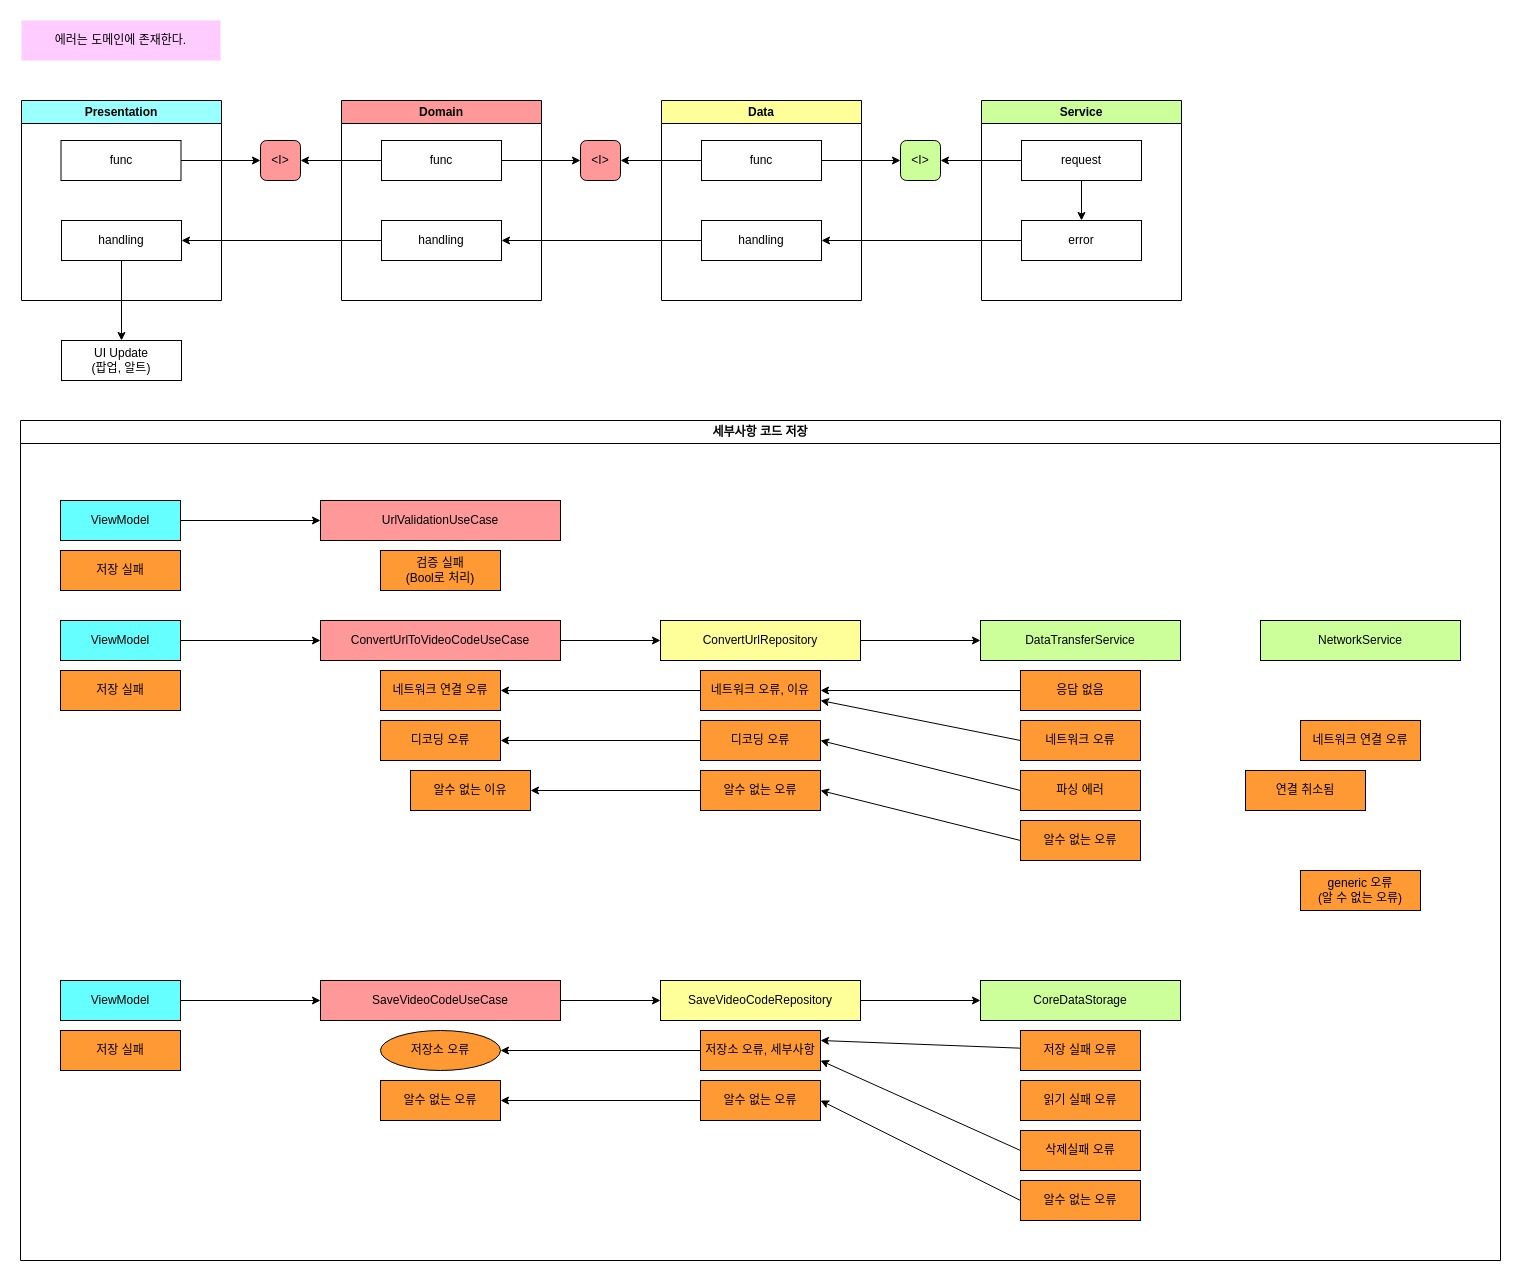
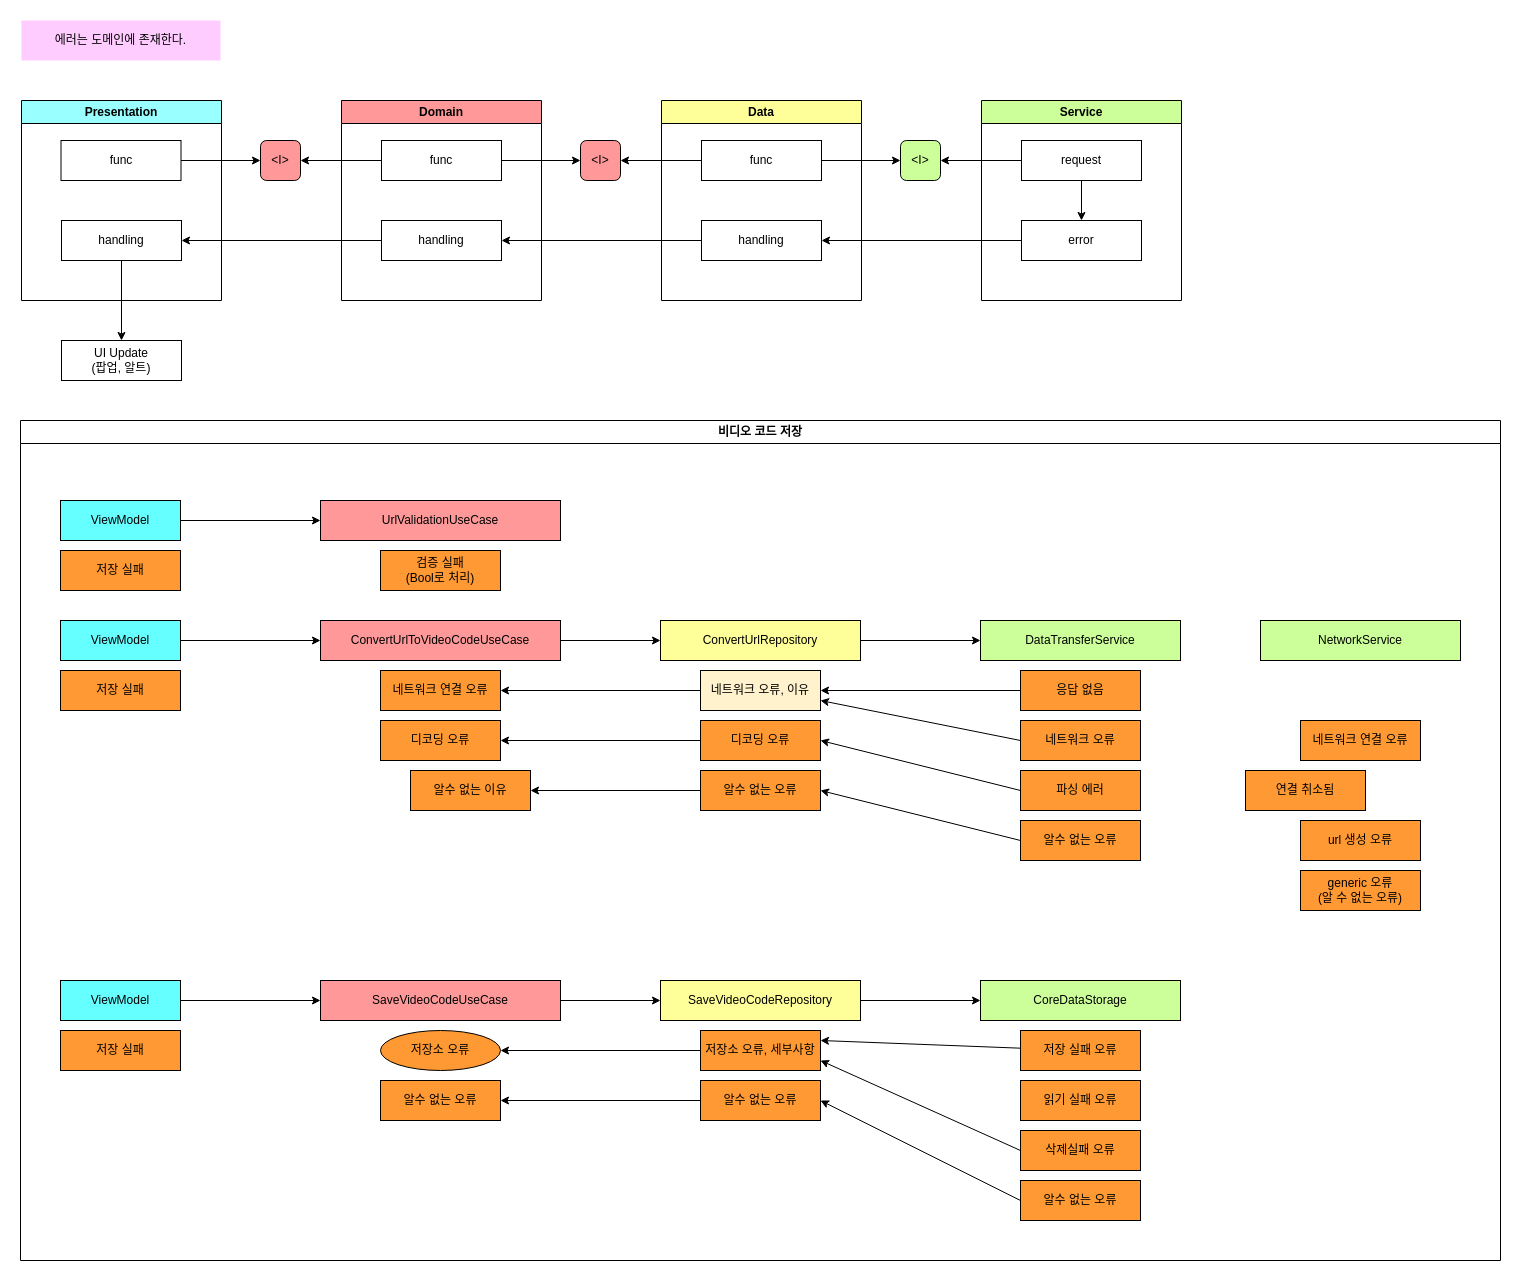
  <mxCell id="0" />
  <mxCell id="1" parent="0" />
  <mxCell id="2" value="Presentation" style="swimlane;whiteSpace=wrap;html=1;fillColor=#99FFFF;" parent="1" vertex="1"><mxGeometry x="21" y="100" width="200" height="200" as="geometry" /></mxCell>
  <mxCell id="3" value="func" style="rounded=0;whiteSpace=wrap;html=1;" parent="2" vertex="1"><mxGeometry x="39.5" y="40" width="120" height="40" as="geometry" /></mxCell>
  <mxCell id="4" value="handling" style="rounded=0;whiteSpace=wrap;html=1;" parent="2" vertex="1"><mxGeometry x="40" y="120" width="120" height="40" as="geometry" /></mxCell>
  <mxCell id="5" value="Domain" style="swimlane;whiteSpace=wrap;html=1;fillColor=#FF9999;" parent="1" vertex="1"><mxGeometry x="341" y="100" width="200" height="200" as="geometry" /></mxCell>
  <mxCell id="6" value="func" style="rounded=0;whiteSpace=wrap;html=1;" parent="5" vertex="1"><mxGeometry x="40" y="40" width="120" height="40" as="geometry" /></mxCell>
  <mxCell id="7" value="handling" style="rounded=0;whiteSpace=wrap;html=1;" parent="5" vertex="1"><mxGeometry x="40" y="120" width="120" height="40" as="geometry" /></mxCell>
  <mxCell id="8" value="Data" style="swimlane;whiteSpace=wrap;html=1;fillColor=#FFFF99;" parent="1" vertex="1"><mxGeometry x="661" y="100" width="200" height="200" as="geometry" /></mxCell>
  <mxCell id="9" value="func" style="rounded=0;whiteSpace=wrap;html=1;" parent="8" vertex="1"><mxGeometry x="40" y="40" width="120" height="40" as="geometry" /></mxCell>
  <mxCell id="10" value="handling" style="rounded=0;whiteSpace=wrap;html=1;" parent="8" vertex="1"><mxGeometry x="40" y="120" width="120" height="40" as="geometry" /></mxCell>
  <mxCell id="11" value="Service" style="swimlane;whiteSpace=wrap;html=1;fillColor=#CCFF99;" parent="1" vertex="1"><mxGeometry x="981" y="100" width="200" height="200" as="geometry" /></mxCell>
  <mxCell id="12" style="edgeStyle=orthogonalEdgeStyle;rounded=0;orthogonalLoop=1;jettySize=auto;html=1;entryX=0.5;entryY=0;entryDx=0;entryDy=0;" parent="11" source="13" target="14" edge="1"><mxGeometry relative="1" as="geometry" /></mxCell>
  <mxCell id="13" value="request" style="rounded=0;whiteSpace=wrap;html=1;" parent="11" vertex="1"><mxGeometry x="40" y="40" width="120" height="40" as="geometry" /></mxCell>
  <mxCell id="14" value="error" style="rounded=0;whiteSpace=wrap;html=1;" parent="11" vertex="1"><mxGeometry x="40" y="120" width="120" height="40" as="geometry" /></mxCell>
  <mxCell id="15" value="에러는 도메인에 존재한다." style="text;html=1;strokeColor=none;fillColor=#FFCCFF;align=center;verticalAlign=middle;whiteSpace=wrap;rounded=0;" parent="1" vertex="1"><mxGeometry x="21" y="20" width="199" height="40" as="geometry" /></mxCell>
  <mxCell id="16" style="edgeStyle=orthogonalEdgeStyle;rounded=0;orthogonalLoop=1;jettySize=auto;html=1;entryX=1;entryY=0.5;entryDx=0;entryDy=0;" parent="1" source="14" target="10" edge="1"><mxGeometry relative="1" as="geometry" /></mxCell>
  <mxCell id="17" style="edgeStyle=orthogonalEdgeStyle;rounded=0;orthogonalLoop=1;jettySize=auto;html=1;" parent="1" source="10" target="7" edge="1"><mxGeometry relative="1" as="geometry" /></mxCell>
  <mxCell id="18" style="edgeStyle=orthogonalEdgeStyle;rounded=0;orthogonalLoop=1;jettySize=auto;html=1;entryX=1;entryY=0.5;entryDx=0;entryDy=0;" parent="1" source="7" target="4" edge="1"><mxGeometry relative="1" as="geometry" /></mxCell>
  <mxCell id="19" value="UI Update&lt;br&gt;(팝업, 알트)" style="rounded=0;whiteSpace=wrap;html=1;" parent="1" vertex="1"><mxGeometry x="61" y="340" width="120" height="40" as="geometry" /></mxCell>
  <mxCell id="20" style="edgeStyle=orthogonalEdgeStyle;rounded=0;orthogonalLoop=1;jettySize=auto;html=1;entryX=0.5;entryY=0;entryDx=0;entryDy=0;" parent="1" source="4" target="19" edge="1"><mxGeometry relative="1" as="geometry" /></mxCell>
  <mxCell id="21" value="&amp;lt;I&amp;gt;" style="rounded=1;whiteSpace=wrap;html=1;fillColor=#FF9999;" parent="1" vertex="1"><mxGeometry x="260" y="140" width="40" height="40" as="geometry" /></mxCell>
  <mxCell id="22" style="edgeStyle=orthogonalEdgeStyle;rounded=0;orthogonalLoop=1;jettySize=auto;html=1;entryX=0;entryY=0.5;entryDx=0;entryDy=0;" parent="1" source="3" target="21" edge="1"><mxGeometry relative="1" as="geometry" /></mxCell>
  <mxCell id="23" style="edgeStyle=orthogonalEdgeStyle;rounded=0;orthogonalLoop=1;jettySize=auto;html=1;entryX=1;entryY=0.5;entryDx=0;entryDy=0;" parent="1" source="6" target="21" edge="1"><mxGeometry relative="1" as="geometry" /></mxCell>
  <mxCell id="24" value="&amp;lt;I&amp;gt;" style="rounded=1;whiteSpace=wrap;html=1;fillColor=#FF9999;" parent="1" vertex="1"><mxGeometry x="580" y="140" width="40" height="40" as="geometry" /></mxCell>
  <mxCell id="25" style="edgeStyle=orthogonalEdgeStyle;rounded=0;orthogonalLoop=1;jettySize=auto;html=1;entryX=0;entryY=0.5;entryDx=0;entryDy=0;" parent="1" source="6" target="24" edge="1"><mxGeometry relative="1" as="geometry" /></mxCell>
  <mxCell id="26" style="edgeStyle=orthogonalEdgeStyle;rounded=0;orthogonalLoop=1;jettySize=auto;html=1;entryX=1;entryY=0.5;entryDx=0;entryDy=0;" parent="1" source="9" target="24" edge="1"><mxGeometry relative="1" as="geometry" /></mxCell>
  <mxCell id="27" value="&amp;lt;I&amp;gt;" style="rounded=1;whiteSpace=wrap;html=1;fillColor=#CCFF99;" parent="1" vertex="1"><mxGeometry x="900" y="140" width="40" height="40" as="geometry" /></mxCell>
  <mxCell id="28" style="edgeStyle=orthogonalEdgeStyle;rounded=0;orthogonalLoop=1;jettySize=auto;html=1;entryX=0;entryY=0.5;entryDx=0;entryDy=0;" parent="1" source="9" target="27" edge="1"><mxGeometry relative="1" as="geometry" /></mxCell>
  <mxCell id="29" style="edgeStyle=orthogonalEdgeStyle;rounded=0;orthogonalLoop=1;jettySize=auto;html=1;entryX=1;entryY=0.5;entryDx=0;entryDy=0;" parent="1" source="13" target="27" edge="1"><mxGeometry relative="1" as="geometry" /></mxCell>
- <mxCell id="30" value="세부사항 코드 저장" style="swimlane;whiteSpace=wrap;html=1;" parent="1" vertex="1"><mxGeometry x="20" y="420" width="1480" height="840" as="geometry" /></mxCell>
+ <mxCell id="30" value="비디오 코드 저장" style="swimlane;whiteSpace=wrap;html=1;" parent="1" vertex="1"><mxGeometry x="20" y="420" width="1480" height="840" as="geometry" /></mxCell>
  <mxCell id="31" value="UrlValidationUseCase" style="rounded=0;whiteSpace=wrap;html=1;fillColor=#FF9999;" parent="30" vertex="1"><mxGeometry x="300" y="80" width="240" height="40" as="geometry" /></mxCell>
  <mxCell id="32" value="SaveVideoCodeUseCase" style="rounded=0;whiteSpace=wrap;html=1;fillColor=#FF9999;" parent="30" vertex="1"><mxGeometry x="300" y="560" width="240" height="40" as="geometry" /></mxCell>
  <mxCell id="33" value="ConvertUrlToVideoCodeUseCase" style="rounded=0;whiteSpace=wrap;html=1;fillColor=#FF9999;" parent="30" vertex="1"><mxGeometry x="300" y="200" width="240" height="40" as="geometry" /></mxCell>
  <mxCell id="34" value="SaveVideoCodeRepository" style="rounded=0;whiteSpace=wrap;html=1;fillColor=#FFFF99;" parent="30" vertex="1"><mxGeometry x="640" y="560" width="200" height="40" as="geometry" /></mxCell>
  <mxCell id="35" style="edgeStyle=orthogonalEdgeStyle;rounded=0;orthogonalLoop=1;jettySize=auto;html=1;entryX=0;entryY=0.5;entryDx=0;entryDy=0;" parent="30" source="32" target="34" edge="1"><mxGeometry relative="1" as="geometry" /></mxCell>
  <mxCell id="36" value="ConvertUrlRepository" style="rounded=0;whiteSpace=wrap;html=1;fillColor=#FFFF99;" parent="30" vertex="1"><mxGeometry x="640" y="200" width="200" height="40" as="geometry" /></mxCell>
  <mxCell id="37" style="edgeStyle=orthogonalEdgeStyle;rounded=0;orthogonalLoop=1;jettySize=auto;html=1;entryX=0;entryY=0.5;entryDx=0;entryDy=0;" parent="30" source="33" target="36" edge="1"><mxGeometry relative="1" as="geometry" /></mxCell>
  <mxCell id="38" value="CoreDataStorage" style="rounded=0;whiteSpace=wrap;html=1;fillColor=#CCFF99;" parent="30" vertex="1"><mxGeometry x="960" y="560" width="200" height="40" as="geometry" /></mxCell>
  <mxCell id="39" value="" style="edgeStyle=orthogonalEdgeStyle;rounded=0;orthogonalLoop=1;jettySize=auto;html=1;" parent="30" source="34" target="38" edge="1"><mxGeometry relative="1" as="geometry" /></mxCell>
  <mxCell id="40" value="DataTransferService" style="rounded=0;whiteSpace=wrap;html=1;fillColor=#CCFF99;" parent="30" vertex="1"><mxGeometry x="960" y="200" width="200" height="40" as="geometry" /></mxCell>
  <mxCell id="41" style="edgeStyle=orthogonalEdgeStyle;rounded=0;orthogonalLoop=1;jettySize=auto;html=1;entryX=0;entryY=0.5;entryDx=0;entryDy=0;" parent="30" source="36" target="40" edge="1"><mxGeometry relative="1" as="geometry" /></mxCell>
  <mxCell id="42" style="edgeStyle=orthogonalEdgeStyle;rounded=0;orthogonalLoop=1;jettySize=auto;html=1;entryX=0;entryY=0.5;entryDx=0;entryDy=0;" parent="30" source="43" target="31" edge="1"><mxGeometry relative="1" as="geometry" /></mxCell>
  <mxCell id="43" value="ViewModel" style="rounded=0;whiteSpace=wrap;html=1;fillColor=#66FFFF;" parent="30" vertex="1"><mxGeometry x="40" y="80" width="120" height="40" as="geometry" /></mxCell>
  <mxCell id="44" value="검증 실패&lt;br&gt;(Bool로 처리)" style="rounded=0;whiteSpace=wrap;html=1;fillColor=#FF9933;" parent="30" vertex="1"><mxGeometry x="360" y="130" width="120" height="40" as="geometry" /></mxCell>
  <mxCell id="45" style="rounded=0;orthogonalLoop=1;jettySize=auto;html=1;entryX=1;entryY=0.5;entryDx=0;entryDy=0;exitX=0;exitY=0.5;exitDx=0;exitDy=0;" parent="30" source="46" target="53" edge="1"><mxGeometry relative="1" as="geometry" /></mxCell>
  <mxCell id="46" value="응답 없음" style="rounded=0;whiteSpace=wrap;html=1;fillColor=#FF9933;" parent="30" vertex="1"><mxGeometry x="1000" y="250" width="120" height="40" as="geometry" /></mxCell>
  <mxCell id="47" style="rounded=0;orthogonalLoop=1;jettySize=auto;html=1;entryX=1;entryY=0.75;entryDx=0;entryDy=0;exitX=0;exitY=0.5;exitDx=0;exitDy=0;" parent="30" source="48" target="53" edge="1"><mxGeometry relative="1" as="geometry" /></mxCell>
  <mxCell id="48" value="네트워크 오류" style="rounded=0;whiteSpace=wrap;html=1;fillColor=#FF9933;" parent="30" vertex="1"><mxGeometry x="1000" y="300" width="120" height="40" as="geometry" /></mxCell>
  <mxCell id="49" value="네트워크 연결 오류" style="rounded=0;whiteSpace=wrap;html=1;fillColor=#FF9933;" parent="30" vertex="1"><mxGeometry x="360" y="250" width="120" height="40" as="geometry" /></mxCell>
  <mxCell id="50" style="rounded=0;orthogonalLoop=1;jettySize=auto;html=1;entryX=1;entryY=0.5;entryDx=0;entryDy=0;exitX=0;exitY=0.5;exitDx=0;exitDy=0;" parent="30" source="51" target="55" edge="1"><mxGeometry relative="1" as="geometry" /></mxCell>
  <mxCell id="51" value="알수 없는 오류" style="rounded=0;whiteSpace=wrap;html=1;fillColor=#FF9933;" parent="30" vertex="1"><mxGeometry x="1000" y="400" width="120" height="40" as="geometry" /></mxCell>
  <mxCell id="52" style="edgeStyle=orthogonalEdgeStyle;rounded=0;orthogonalLoop=1;jettySize=auto;html=1;entryX=1;entryY=0.5;entryDx=0;entryDy=0;" parent="30" source="53" target="49" edge="1"><mxGeometry relative="1" as="geometry" /></mxCell>
- <mxCell id="53" value="네트워크 오류, 이유" style="rounded=0;whiteSpace=wrap;html=1;fillColor=#FF9933;" parent="30" vertex="1"><mxGeometry x="680" y="250" width="120" height="40" as="geometry" /></mxCell>
+ <mxCell id="53" value="네트워크 오류, 이유" style="rounded=0;whiteSpace=wrap;html=1;fillColor=#fff2cc;" parent="30" vertex="1"><mxGeometry x="680" y="250" width="120" height="40" as="geometry" /></mxCell>
  <mxCell id="54" style="rounded=0;orthogonalLoop=1;jettySize=auto;html=1;entryX=1;entryY=0.5;entryDx=0;entryDy=0;" parent="30" source="55" target="56" edge="1"><mxGeometry relative="1" as="geometry" /></mxCell>
  <mxCell id="55" value="알수 없는 오류" style="rounded=0;whiteSpace=wrap;html=1;fillColor=#FF9933;" parent="30" vertex="1"><mxGeometry x="680" y="350" width="120" height="40" as="geometry" /></mxCell>
  <mxCell id="56" value="알수 없는 이유" style="rounded=0;whiteSpace=wrap;html=1;fillColor=#FF9933;" parent="30" vertex="1"><mxGeometry x="390" y="350" width="120" height="40" as="geometry" /></mxCell>
  <mxCell id="57" style="rounded=0;orthogonalLoop=1;jettySize=auto;html=1;entryX=1;entryY=0.5;entryDx=0;entryDy=0;exitX=0;exitY=0.5;exitDx=0;exitDy=0;" parent="30" source="58" target="67" edge="1"><mxGeometry relative="1" as="geometry" /></mxCell>
  <mxCell id="58" value="알수 없는 오류" style="rounded=0;whiteSpace=wrap;html=1;fillColor=#FF9933;" parent="30" vertex="1"><mxGeometry x="1000" y="760" width="120" height="40" as="geometry" /></mxCell>
  <mxCell id="59" style="rounded=0;orthogonalLoop=1;jettySize=auto;html=1;entryX=1;entryY=0.25;entryDx=0;entryDy=0;" parent="30" source="60" target="65" edge="1"><mxGeometry relative="1" as="geometry" /></mxCell>
  <mxCell id="60" value="저장 실패 오류" style="rounded=0;whiteSpace=wrap;html=1;fillColor=#FF9933;" parent="30" vertex="1"><mxGeometry x="1000" y="610" width="120" height="40" as="geometry" /></mxCell>
  <mxCell id="61" value="읽기 실패 오류" style="rounded=0;whiteSpace=wrap;html=1;fillColor=#FF9933;" parent="30" vertex="1"><mxGeometry x="1000" y="660" width="120" height="40" as="geometry" /></mxCell>
  <mxCell id="62" style="rounded=0;orthogonalLoop=1;jettySize=auto;html=1;entryX=1;entryY=0.75;entryDx=0;entryDy=0;exitX=0;exitY=0.5;exitDx=0;exitDy=0;" parent="30" source="63" target="65" edge="1"><mxGeometry relative="1" as="geometry" /></mxCell>
  <mxCell id="63" value="삭제실패 오류" style="rounded=0;whiteSpace=wrap;html=1;fillColor=#FF9933;" parent="30" vertex="1"><mxGeometry x="1000" y="710" width="120" height="40" as="geometry" /></mxCell>
  <mxCell id="64" style="edgeStyle=orthogonalEdgeStyle;rounded=0;orthogonalLoop=1;jettySize=auto;html=1;entryX=1;entryY=0.5;entryDx=0;entryDy=0;" parent="30" source="65" target="68" edge="1"><mxGeometry relative="1" as="geometry" /></mxCell>
  <mxCell id="65" value="저장소 오류, 세부사항" style="rounded=0;whiteSpace=wrap;html=1;fillColor=#FF9933;" parent="30" vertex="1"><mxGeometry x="680" y="610" width="120" height="40" as="geometry" /></mxCell>
  <mxCell id="66" style="edgeStyle=orthogonalEdgeStyle;rounded=0;orthogonalLoop=1;jettySize=auto;html=1;entryX=1;entryY=0.5;entryDx=0;entryDy=0;" parent="30" source="67" target="69" edge="1"><mxGeometry relative="1" as="geometry" /></mxCell>
  <mxCell id="67" value="알수 없는 오류" style="rounded=0;whiteSpace=wrap;html=1;fillColor=#FF9933;" parent="30" vertex="1"><mxGeometry x="680" y="660" width="120" height="40" as="geometry" /></mxCell>
  <mxCell id="68" value="저장소 오류" style="ellipse;whiteSpace=wrap;html=1;fillColor=#FF9933;" parent="30" vertex="1"><mxGeometry x="360" y="610" width="120" height="40" as="geometry" /></mxCell>
  <mxCell id="69" value="알수 없는 오류" style="rounded=0;whiteSpace=wrap;html=1;fillColor=#FF9933;" parent="30" vertex="1"><mxGeometry x="360" y="660" width="120" height="40" as="geometry" /></mxCell>
  <mxCell id="70" value="저장 실패" style="rounded=0;whiteSpace=wrap;html=1;fillColor=#FF9933;" parent="30" vertex="1"><mxGeometry x="40" y="130" width="120" height="40" as="geometry" /></mxCell>
  <mxCell id="71" style="edgeStyle=orthogonalEdgeStyle;rounded=0;orthogonalLoop=1;jettySize=auto;html=1;entryX=0;entryY=0.5;entryDx=0;entryDy=0;" parent="30" source="72" target="33" edge="1"><mxGeometry relative="1" as="geometry" /></mxCell>
  <mxCell id="72" value="ViewModel" style="rounded=0;whiteSpace=wrap;html=1;fillColor=#66FFFF;" parent="30" vertex="1"><mxGeometry x="40" y="200" width="120" height="40" as="geometry" /></mxCell>
  <mxCell id="73" value="저장 실패" style="rounded=0;whiteSpace=wrap;html=1;fillColor=#FF9933;" parent="30" vertex="1"><mxGeometry x="40" y="250" width="120" height="40" as="geometry" /></mxCell>
  <mxCell id="74" style="edgeStyle=orthogonalEdgeStyle;rounded=0;orthogonalLoop=1;jettySize=auto;html=1;entryX=0;entryY=0.5;entryDx=0;entryDy=0;" parent="30" source="75" target="32" edge="1"><mxGeometry relative="1" as="geometry" /></mxCell>
  <mxCell id="75" value="ViewModel" style="rounded=0;whiteSpace=wrap;html=1;fillColor=#66FFFF;" parent="30" vertex="1"><mxGeometry x="40" y="560" width="120" height="40" as="geometry" /></mxCell>
  <mxCell id="76" value="저장 실패" style="rounded=0;whiteSpace=wrap;html=1;fillColor=#FF9933;" parent="30" vertex="1"><mxGeometry x="40" y="610" width="120" height="40" as="geometry" /></mxCell>
  <mxCell id="77" style="rounded=0;orthogonalLoop=1;jettySize=auto;html=1;entryX=1;entryY=0.5;entryDx=0;entryDy=0;exitX=0;exitY=0.5;exitDx=0;exitDy=0;" parent="30" source="78" target="81" edge="1"><mxGeometry relative="1" as="geometry" /></mxCell>
  <mxCell id="78" value="파싱 에러" style="rounded=0;whiteSpace=wrap;html=1;fillColor=#FF9933;" parent="30" vertex="1"><mxGeometry x="1000" y="350" width="120" height="40" as="geometry" /></mxCell>
  <mxCell id="79" value="NetworkService" style="rounded=0;whiteSpace=wrap;html=1;fillColor=#CCFF99;" parent="30" vertex="1"><mxGeometry x="1240" y="200" width="200" height="40" as="geometry" /></mxCell>
  <mxCell id="80" style="edgeStyle=orthogonalEdgeStyle;rounded=0;orthogonalLoop=1;jettySize=auto;html=1;entryX=1;entryY=0.5;entryDx=0;entryDy=0;" parent="30" source="81" target="82" edge="1"><mxGeometry relative="1" as="geometry" /></mxCell>
  <mxCell id="81" value="디코딩 오류" style="rounded=0;whiteSpace=wrap;html=1;fillColor=#FF9933;" parent="30" vertex="1"><mxGeometry x="680" y="300" width="120" height="40" as="geometry" /></mxCell>
  <mxCell id="82" value="디코딩 오류" style="rounded=0;whiteSpace=wrap;html=1;fillColor=#FF9933;" parent="30" vertex="1"><mxGeometry x="360" y="300" width="120" height="40" as="geometry" /></mxCell>
  <mxCell id="83" value="네트워크 연결 오류" style="rounded=0;whiteSpace=wrap;html=1;fillColor=#FF9933;" parent="30" vertex="1"><mxGeometry x="1280" y="300" width="120" height="40" as="geometry" /></mxCell>
  <mxCell id="84" value="연결 취소됨" style="rounded=0;whiteSpace=wrap;html=1;fillColor=#FF9933;" parent="30" vertex="1"><mxGeometry x="1225" y="350" width="120" height="40" as="geometry" /></mxCell>
+ <mxCell id="85" value="url 생성 오류" style="rounded=0;whiteSpace=wrap;html=1;fillColor=#FF9933;" parent="30" vertex="1"><mxGeometry x="1280" y="400" width="120" height="40" as="geometry" /></mxCell>
  <mxCell id="86" value="generic 오류&lt;br&gt;(알 수 없는 오류)" style="rounded=0;whiteSpace=wrap;html=1;fillColor=#FF9933;" parent="30" vertex="1"><mxGeometry x="1280" y="450" width="120" height="40" as="geometry" /></mxCell>
